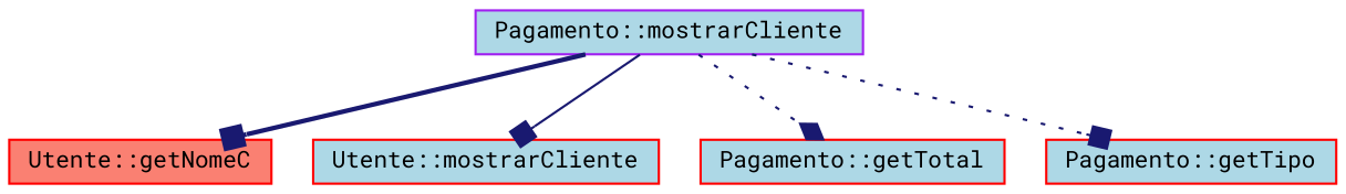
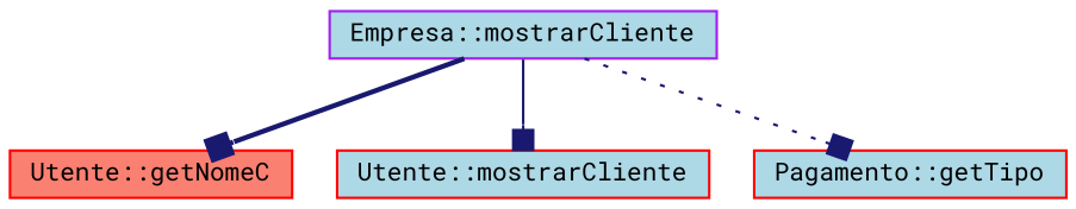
  digraph {
    fontname="Roboto Mono"
    rankdir=TB
    node [color=red fillcolor=lightblue fontname="Roboto Mono" fontsize=10 shape=record style=filled]
    edge [arrowhead=box color=midnightblue fontname="Roboto Mono" fontsize=10 labelfontname=Helvetica labelfontsize=10 style=dotted]
-   n1 [color=purple fontcolor=black height=0.2 label="Pagamento::mostrarCliente" width=0.4]
+   n1 [color=purple fontcolor=black height=0.2 label="Empresa::mostrarCliente" width=0.4]
    n2 [fillcolor=salmon height=0.2 label="Utente::getNomeC" width=0.4]
    n3 [height=0.2 label="Utente::mostrarCliente" width=0.4]
-   n4 [height=0.2 label="Pagamento::getTotal" width=0.4]
    n5 [height=0.2 label="Pagamento::getTipo" width=0.4]
    n1 -> n2 [style=bold]
    n1 -> n3 [style=solid]
-   n1 -> n4 [arrowhead=diamond]
    n1 -> n5
  }
